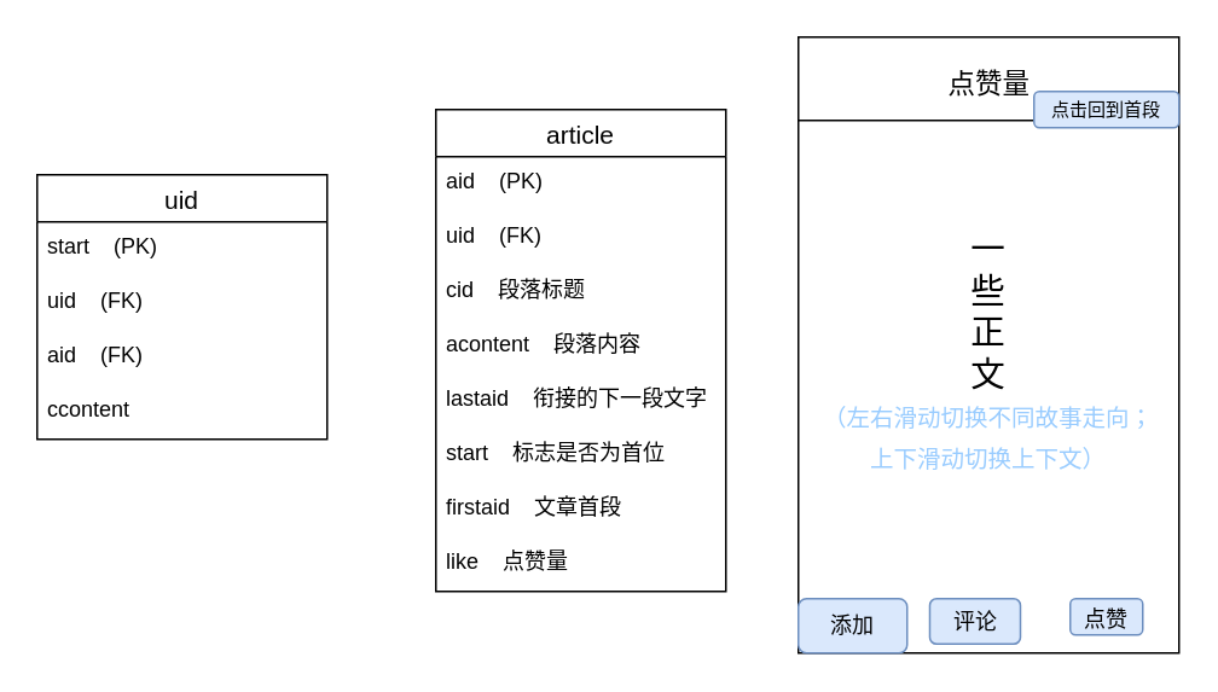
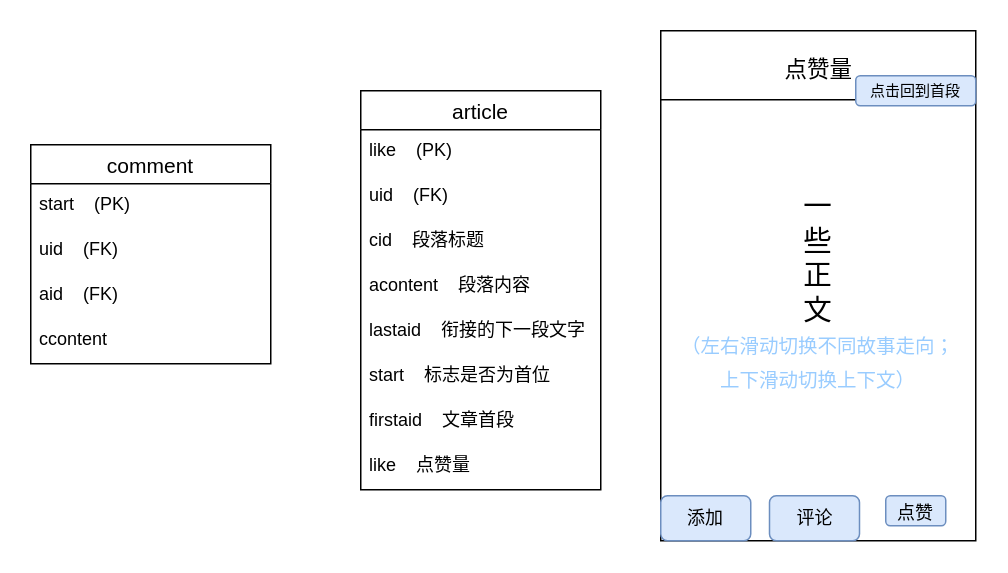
  <mxCell id="0" />
  <mxCell id="1" parent="0" />
  <mxCell id="2" value="article" style="swimlane;fontStyle=0;childLayout=stackLayout;horizontal=1;startSize=26;horizontalStack=0;resizeParent=1;resizeParentMax=0;resizeLast=0;collapsible=1;marginBottom=0;align=center;fontSize=14;" vertex="1" parent="1"><mxGeometry x="240" y="60" width="160" height="266" as="geometry"><mxRectangle x="200" y="210" width="80" height="30" as="alternateBounds" /></mxGeometry></mxCell>
- <mxCell id="3" value="aid    (PK)" style="text;strokeColor=none;fillColor=none;spacingLeft=4;spacingRight=4;overflow=hidden;rotatable=0;points=[[0,0.5],[1,0.5]];portConstraint=eastwest;fontSize=12;" vertex="1" parent="2"><mxGeometry y="26" width="160" height="30" as="geometry" /></mxCell>
+ <mxCell id="3" value="like    (PK)" style="text;strokeColor=none;fillColor=none;spacingLeft=4;spacingRight=4;overflow=hidden;rotatable=0;points=[[0,0.5],[1,0.5]];portConstraint=eastwest;fontSize=12;" vertex="1" parent="2"><mxGeometry y="26" width="160" height="30" as="geometry" /></mxCell>
  <mxCell id="4" value="uid    (FK)" style="text;strokeColor=none;fillColor=none;spacingLeft=4;spacingRight=4;overflow=hidden;rotatable=0;points=[[0,0.5],[1,0.5]];portConstraint=eastwest;fontSize=12;" vertex="1" parent="2"><mxGeometry y="56" width="160" height="30" as="geometry" /></mxCell>
  <mxCell id="5" value="cid    段落标题" style="text;strokeColor=none;fillColor=none;spacingLeft=4;spacingRight=4;overflow=hidden;rotatable=0;points=[[0,0.5],[1,0.5]];portConstraint=eastwest;fontSize=12;" vertex="1" parent="2"><mxGeometry y="86" width="160" height="30" as="geometry" /></mxCell>
  <mxCell id="6" value="acontent    段落内容" style="text;strokeColor=none;fillColor=none;spacingLeft=4;spacingRight=4;overflow=hidden;rotatable=0;points=[[0,0.5],[1,0.5]];portConstraint=eastwest;fontSize=12;rounded=0;fontFamily=Helvetica;fontColor=#000000;" vertex="1" parent="2"><mxGeometry y="116" width="160" height="30" as="geometry" /></mxCell>
  <mxCell id="7" value="lastaid    衔接的下一段文字" style="text;strokeColor=none;fillColor=none;spacingLeft=4;spacingRight=4;overflow=hidden;rotatable=0;points=[[0,0.5],[1,0.5]];portConstraint=eastwest;fontSize=12;" vertex="1" parent="2"><mxGeometry y="146" width="160" height="30" as="geometry" /></mxCell>
  <mxCell id="8" value="start    标志是否为首位" style="text;strokeColor=none;fillColor=none;spacingLeft=4;spacingRight=4;overflow=hidden;rotatable=0;points=[[0,0.5],[1,0.5]];portConstraint=eastwest;fontSize=12;" vertex="1" parent="2"><mxGeometry y="176" width="160" height="30" as="geometry" /></mxCell>
  <mxCell id="9" value="firstaid    文章首段" style="text;strokeColor=none;fillColor=none;spacingLeft=4;spacingRight=4;overflow=hidden;rotatable=0;points=[[0,0.5],[1,0.5]];portConstraint=eastwest;fontSize=12;" vertex="1" parent="2"><mxGeometry y="206" width="160" height="30" as="geometry" /></mxCell>
  <mxCell id="10" value="like    点赞量" style="text;strokeColor=none;fillColor=none;spacingLeft=4;spacingRight=4;overflow=hidden;rotatable=0;points=[[0,0.5],[1,0.5]];portConstraint=eastwest;fontSize=12;rounded=1;fontFamily=Helvetica;fontColor=#000000;" vertex="1" parent="2"><mxGeometry y="236" width="160" height="30" as="geometry" /></mxCell>
  <mxCell id="11" value="" style="rounded=0;whiteSpace=wrap;html=1;" vertex="1" parent="1"><mxGeometry x="440" y="20" width="210" height="340" as="geometry" /></mxCell>
  <mxCell id="12" value="" style="endArrow=none;html=1;rounded=0;" edge="1" parent="1"><mxGeometry width="50" height="50" relative="1" as="geometry"><mxPoint x="440" y="66" as="sourcePoint" /><mxPoint x="650" y="66" as="targetPoint" /><Array as="points"><mxPoint x="650" y="66" /></Array></mxGeometry></mxCell>
  <mxCell id="13" value="点赞量" style="text;html=1;strokeColor=none;fillColor=none;align=center;verticalAlign=middle;whiteSpace=wrap;rounded=0;fontSize=15;" vertex="1" parent="1"><mxGeometry x="512.5" y="30" width="65" height="30" as="geometry" /></mxCell>
  <mxCell id="14" value="&lt;font face=&quot;Times New Roman&quot; style=&quot;font-size: 10px;&quot;&gt;点击回到首段&lt;/font&gt;" style="text;html=1;strokeColor=#6c8ebf;fillColor=#dae8fc;align=center;verticalAlign=middle;whiteSpace=wrap;rounded=1;fontSize=8;" vertex="1" parent="1"><mxGeometry x="570" y="50" width="80" height="20" as="geometry" /></mxCell>
  <mxCell id="15" value="一&lt;br style=&quot;font-size: 19px;&quot;&gt;些&lt;br style=&quot;font-size: 19px;&quot;&gt;正&lt;br style=&quot;font-size: 19px;&quot;&gt;文&lt;br&gt;&lt;font color=&quot;#99ccff&quot; style=&quot;font-size: 13px;&quot;&gt;（左右滑动切换不同故事走向；上下滑动切换上下文）&lt;/font&gt;" style="text;html=1;strokeColor=none;fillColor=none;align=center;verticalAlign=middle;whiteSpace=wrap;rounded=0;fontFamily=Times New Roman;fontSize=19;" vertex="1" parent="1"><mxGeometry x="450" y="100" width="190" height="190" as="geometry" /></mxCell>
  <mxCell id="16" value="添加" style="text;html=1;strokeColor=#6c8ebf;fillColor=#dae8fc;align=center;verticalAlign=middle;whiteSpace=wrap;rounded=1;fontFamily=Times New Roman;fontSize=12;" vertex="1" parent="1"><mxGeometry x="440" y="330" width="60" height="30" as="geometry" /></mxCell>
- <mxCell id="17" value="评论" style="text;html=1;strokeColor=#6c8ebf;fillColor=#dae8fc;align=center;verticalAlign=middle;whiteSpace=wrap;rounded=1;fontFamily=Times New Roman;fontSize=12;" vertex="1" parent="1"><mxGeometry x="512.5" y="330" width="50" height="25" as="geometry" /></mxCell>
+ <mxCell id="17" value="评论" style="text;html=1;strokeColor=#6c8ebf;fillColor=#dae8fc;align=center;verticalAlign=middle;whiteSpace=wrap;rounded=1;fontFamily=Times New Roman;fontSize=12;" vertex="1" parent="1"><mxGeometry x="512.5" y="330" width="60" height="30" as="geometry" /></mxCell>
  <mxCell id="18" value="&lt;font style=&quot;font-size: 12px;&quot;&gt;点赞&lt;/font&gt;" style="text;html=1;strokeColor=#6c8ebf;fillColor=#dae8fc;align=center;verticalAlign=middle;whiteSpace=wrap;rounded=1;fontFamily=Times New Roman;fontSize=19;" vertex="1" parent="1"><mxGeometry x="590" y="330" width="40" height="20" as="geometry" /></mxCell>
- <mxCell id="19" value="uid" style="swimlane;fontStyle=0;childLayout=stackLayout;horizontal=1;startSize=26;horizontalStack=0;resizeParent=1;resizeParentMax=0;resizeLast=0;collapsible=1;marginBottom=0;align=center;fontSize=14;rounded=0;fontFamily=Helvetica;fontColor=#000000;" vertex="1" parent="1"><mxGeometry x="20" y="96" width="160" height="146" as="geometry" /></mxCell>
+ <mxCell id="19" value="comment" style="swimlane;fontStyle=0;childLayout=stackLayout;horizontal=1;startSize=26;horizontalStack=0;resizeParent=1;resizeParentMax=0;resizeLast=0;collapsible=1;marginBottom=0;align=center;fontSize=14;rounded=0;fontFamily=Helvetica;fontColor=#000000;" vertex="1" parent="1"><mxGeometry x="20" y="96" width="160" height="146" as="geometry" /></mxCell>
  <mxCell id="20" value="start    (PK)" style="text;strokeColor=none;fillColor=none;spacingLeft=4;spacingRight=4;overflow=hidden;rotatable=0;points=[[0,0.5],[1,0.5]];portConstraint=eastwest;fontSize=12;rounded=1;fontFamily=Helvetica;fontColor=#000000;" vertex="1" parent="19"><mxGeometry y="26" width="160" height="30" as="geometry" /></mxCell>
  <mxCell id="21" value="uid    (FK)" style="text;strokeColor=none;fillColor=none;spacingLeft=4;spacingRight=4;overflow=hidden;rotatable=0;points=[[0,0.5],[1,0.5]];portConstraint=eastwest;fontSize=12;rounded=1;fontFamily=Helvetica;fontColor=#000000;" vertex="1" parent="19"><mxGeometry y="56" width="160" height="30" as="geometry" /></mxCell>
  <mxCell id="22" value="aid    (FK)" style="text;strokeColor=none;fillColor=none;spacingLeft=4;spacingRight=4;overflow=hidden;rotatable=0;points=[[0,0.5],[1,0.5]];portConstraint=eastwest;fontSize=12;rounded=1;fontFamily=Helvetica;fontColor=#000000;" vertex="1" parent="19"><mxGeometry y="86" width="160" height="30" as="geometry" /></mxCell>
  <mxCell id="23" value="ccontent" style="text;strokeColor=none;fillColor=none;spacingLeft=4;spacingRight=4;overflow=hidden;rotatable=0;points=[[0,0.5],[1,0.5]];portConstraint=eastwest;fontSize=12;rounded=0;fontFamily=Helvetica;fontColor=#000000;" vertex="1" parent="19"><mxGeometry y="116" width="160" height="30" as="geometry" /></mxCell>
